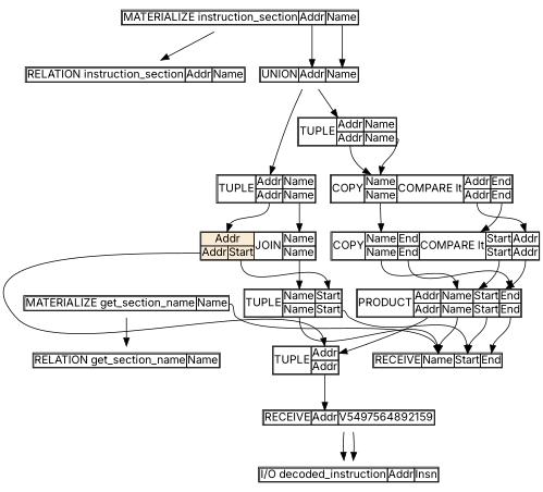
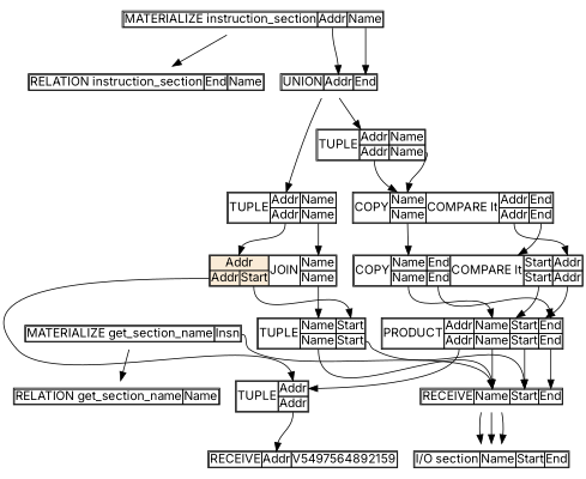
  digraph {
    fontname=Inter
    node [font=courier fontname=Inter labeljust=l margin=0 nojustify=false shape=none]
    edge [fontname=Inter]
    n1 [label=<<TABLE cellpadding="0" cellspacing="0" border="1"><TR><TD>RELATION get_section_name</TD><TD port="p0">Name</TD></TR></TABLE>>]
-   n2 [label=<<TABLE cellpadding="0" cellspacing="0" border="1"><TR><TD>MATERIALIZE get_section_name</TD><TD port="c0">Name</TD></TR></TABLE>>]
+   n2 [label=<<TABLE cellpadding="0" cellspacing="0" border="1"><TR><TD>MATERIALIZE get_section_name</TD><TD port="c0">Insn</TD></TR></TABLE>>]
    n3 [label=<<TABLE cellpadding="0" cellspacing="0" border="1"><TR><TD>RECEIVE</TD><TD port="c3">Name</TD><TD port="c4">Start</TD><TD port="c5">End</TD></TR></TABLE>>]
-   n5 [label=<<TABLE cellpadding="0" cellspacing="0" border="1"><TR><TD>RELATION instruction_section</TD><TD port="p0">Addr</TD><TD port="p1">Name</TD></TR></TABLE>>]
+   n4 [label=<<TABLE cellpadding="0" cellspacing="0" border="1"><TR><TD>I/O section</TD><TD port="p0">Name</TD><TD port="p1">Start</TD><TD port="p2">End</TD></TR></TABLE>>]
+   n5 [label=<<TABLE cellpadding="0" cellspacing="0" border="1"><TR><TD>RELATION instruction_section</TD><TD port="p0">End</TD><TD port="p1">Name</TD></TR></TABLE>>]
    n6 [label=<<TABLE cellpadding="0" cellspacing="0" border="1"><TR><TD>MATERIALIZE instruction_section</TD><TD port="c0">Addr</TD><TD port="c1">Name</TD></TR></TABLE>>]
-   n7 [label=<<TABLE cellpadding="0" cellspacing="0" border="1"><TR><TD rowspan="2">UNION</TD><TD port="c19">Addr</TD><TD port="c20">Name</TD></TR></TABLE>>]
+   n7 [label=<<TABLE cellpadding="0" cellspacing="0" border="1"><TR><TD rowspan="2">UNION</TD><TD port="c19">Addr</TD><TD port="c20">End</TD></TR></TABLE>>]
    n8 [label=<<TABLE cellpadding="0" cellspacing="0" border="1"><TR><TD rowspan="2">TUPLE</TD><TD port="c6">Addr</TD><TD port="c7">Name</TD></TR><TR><TD port="p0">Addr</TD><TD port="p1">Name</TD></TR></TABLE>>]
    n9 [label=<<TABLE cellpadding="0" cellspacing="0" border="1"><TR><TD rowspan="2">TUPLE</TD><TD port="c8">Addr</TD><TD port="c9">Name</TD></TR><TR><TD port="p0">Addr</TD><TD port="p1">Name</TD></TR></TABLE>>]
-   n10 [label=<<TABLE cellpadding="0" cellspacing="0" border="1"><TR><TD>I/O decoded_instruction</TD><TD port="p0">Addr</TD><TD port="p1">Insn</TD></TR></TABLE>>]
    n11 [label=<<TABLE cellpadding="0" cellspacing="0" border="1"><TR><TD>RECEIVE</TD><TD port="c1">Addr</TD><TD port="c2">V5497564892159</TD></TR></TABLE>>]
    n12 [label=<<TABLE cellpadding="0" cellspacing="0" border="1"><TR><TD rowspan="2">COPY</TD><TD port="c23">Name</TD><TD port="c24">End</TD><TD rowspan="2">COMPARE lt</TD><TD port="c140412787387280">Start</TD><TD port="c140412787385984">Addr</TD></TR><TR><TD port="g0">Name</TD><TD port="g1">End</TD><TD port="p0">Start</TD><TD port="p1">Addr</TD></TR></TABLE>>]
    n13 [label=<<TABLE cellpadding="0" cellspacing="0" border="1"><TR><TD rowspan="2">PRODUCT</TD><TD port="c15">Addr</TD><TD port="c16">Name</TD><TD port="c17">Start</TD><TD port="c18">End</TD></TR><TR><TD port="p0">Addr</TD><TD port="p1">Name</TD><TD port="p2">Start</TD><TD port="p3">End</TD></TR></TABLE>>]
    n14 [label=<<TABLE cellpadding="0" cellspacing="0" border="1"><TR><TD rowspan="2">TUPLE</TD><TD port="c12">Addr</TD></TR><TR><TD port="p0">Addr</TD></TR></TABLE>>]
    n15 [label=<<TABLE cellpadding="0" cellspacing="0" border="1"><TR><TD rowspan="2">COPY</TD><TD port="c27">Name</TD><TD rowspan="2">COMPARE lt</TD><TD port="c140412824064896">Addr</TD><TD port="c140412787404736">End</TD></TR><TR><TD port="g0">Name</TD><TD port="p0">Addr</TD><TD port="p1">End</TD></TR></TABLE>>]
    n16 [label=<<TABLE cellpadding="0" cellspacing="0" border="1"><TR><TD port="c13" colspan="2" bgcolor="antiquewhite">Addr</TD><TD rowspan="2">JOIN</TD><TD port="c14">Name</TD></TR><TR><TD bgcolor="antiquewhite" port="p0">Addr</TD><TD bgcolor="antiquewhite" port="p1">Start</TD><TD port="p2">Name</TD></TR></TABLE>>]
    n17 [label=<<TABLE cellpadding="0" cellspacing="0" border="1"><TR><TD rowspan="2">TUPLE</TD><TD port="c10">Name</TD><TD port="c11">Start</TD></TR><TR><TD port="p0">Name</TD><TD port="p1">Start</TD></TR></TABLE>>]
    n2 -> n1
    n2 -> n3 [headport=c3 tailport=c0]
+   n3 -> n4
+   n3 -> n4
+   n3 -> n4
    n6 -> n5
    n6 -> n7 [headport=c19 tailport=c0]
    n6 -> n7 [headport=c20 tailport=c1]
    n7 -> n8
    n7 -> n9
    n8 -> n16 [headport=c13 tailport=p0]
    n8 -> n16 [headport=c14 tailport=p1]
    n9 -> n15 [headport=c25 tailport=p0]
    n9 -> n15 [headport=c27 tailport=p1]
-   n11 -> n10
-   n11 -> n10
    n12 -> n13 [headport=c140412788416960 tailport=p0]
    n12 -> n13 [headport=c140412788416384 tailport=p1]
    n12 -> n13 [headport=c16 tailport=g0]
    n12 -> n13 [headport=c18 tailport=g1]
    n13 -> n3 [headport=c3 tailport=p1]
    n13 -> n3 [headport=c4 tailport=p2]
    n13 -> n3 [headport=c5 tailport=p3]
    n13 -> n14 [headport=c12 tailport=p0]
    n14 -> n11 [headport=c1 tailport=p0]
    n15 -> n12 [headport=c140412787385984 tailport=p0]
    n15 -> n12 [headport=c140412787390112 tailport=p1]
    n15 -> n12 [headport=c23 tailport=g0]
    n16 -> n14 [headport=c12 tailport=p0]
    n16 -> n17 [headport=c11 tailport=p1]
    n16 -> n17 [headport=c10 tailport=p2]
    n17 -> n3 [headport=c3 tailport=p0]
    n17 -> n3 [headport=c4 tailport=p1]
  }
